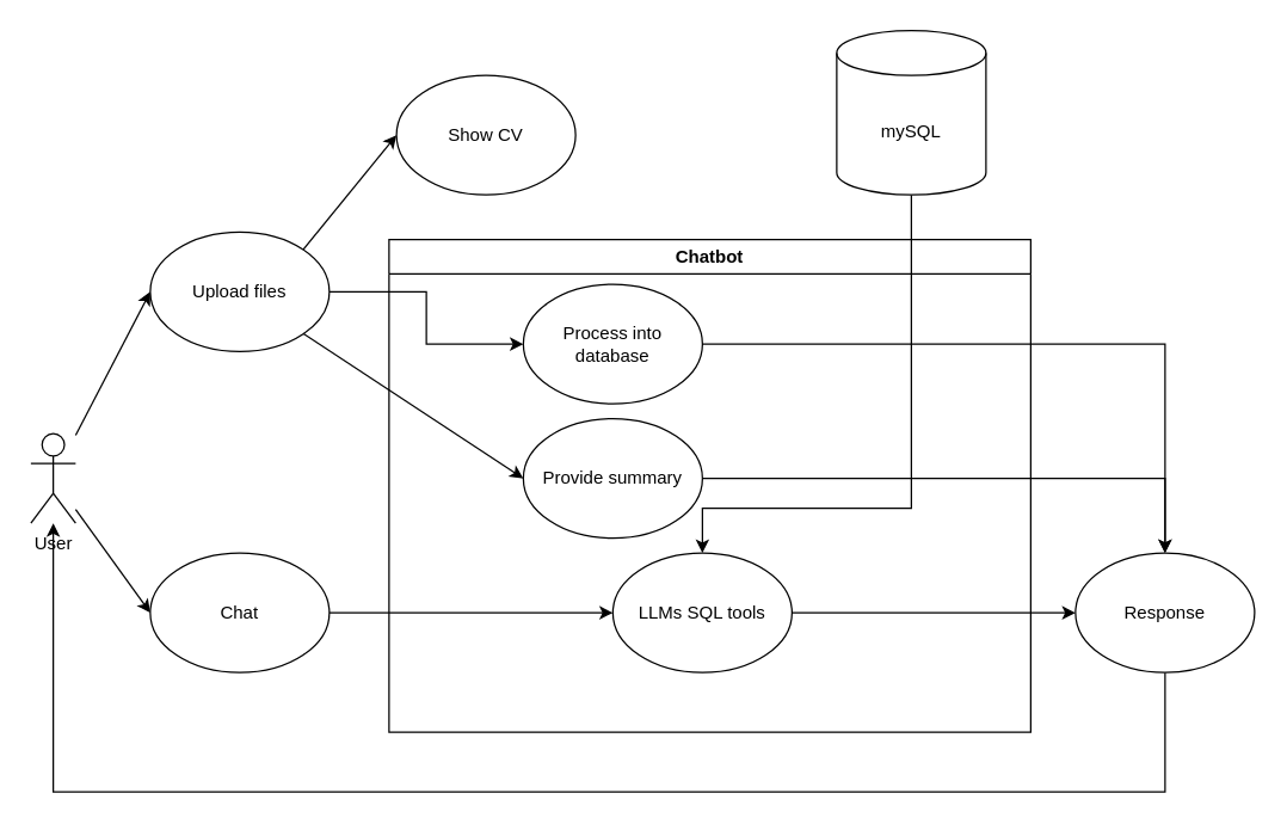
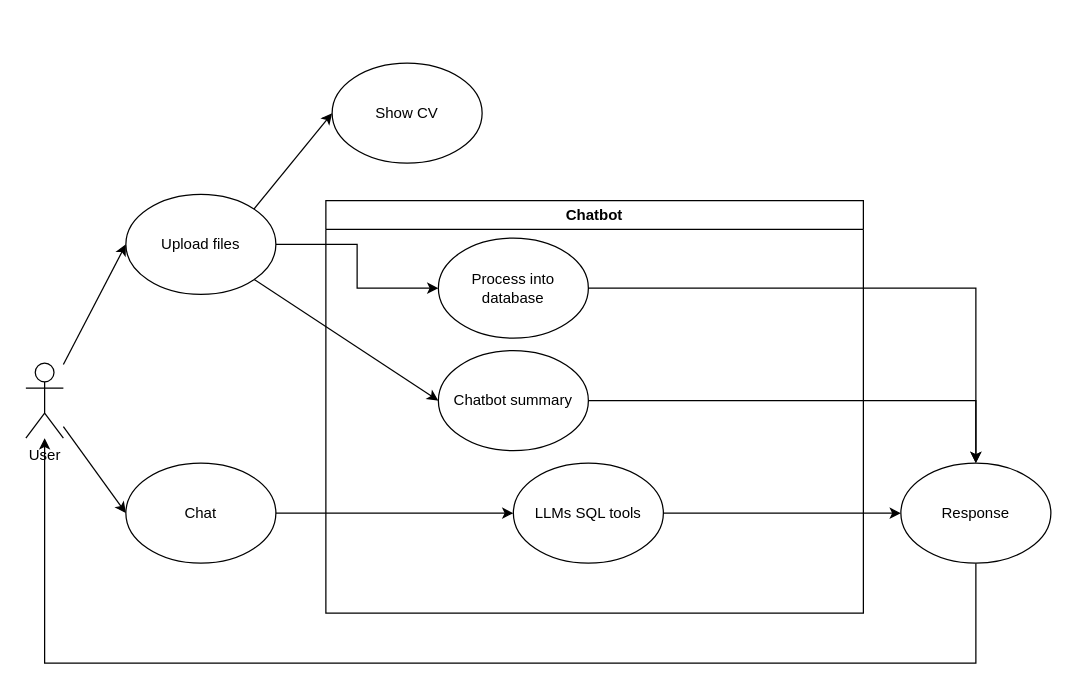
  <mxCell id="0" />
  <mxCell id="1" parent="0" />
  <mxCell id="2" style="rounded=0;orthogonalLoop=1;jettySize=auto;html=1;entryX=0;entryY=0.5;entryDx=0;entryDy=0;" edge="1" parent="1" source="4" target="8"><mxGeometry relative="1" as="geometry" /></mxCell>
  <mxCell id="3" style="rounded=0;orthogonalLoop=1;jettySize=auto;html=1;entryX=0;entryY=0.5;entryDx=0;entryDy=0;" edge="1" parent="1" source="4" target="10"><mxGeometry relative="1" as="geometry" /></mxCell>
  <mxCell id="4" value="User" style="shape=umlActor;verticalLabelPosition=bottom;verticalAlign=top;html=1;outlineConnect=0;" vertex="1" parent="1"><mxGeometry x="20" y="290" width="30" height="60" as="geometry" /></mxCell>
  <mxCell id="5" style="rounded=0;orthogonalLoop=1;jettySize=auto;html=1;exitX=1;exitY=0;exitDx=0;exitDy=0;entryX=0;entryY=0.5;entryDx=0;entryDy=0;" edge="1" parent="1" source="8" target="11"><mxGeometry relative="1" as="geometry" /></mxCell>
  <mxCell id="6" style="rounded=0;orthogonalLoop=1;jettySize=auto;html=1;entryX=0;entryY=0.5;entryDx=0;entryDy=0;" edge="1" parent="1" source="8" target="13"><mxGeometry relative="1" as="geometry" /></mxCell>
  <mxCell id="7" style="edgeStyle=orthogonalEdgeStyle;rounded=0;orthogonalLoop=1;jettySize=auto;html=1;entryX=0;entryY=0.5;entryDx=0;entryDy=0;" edge="1" parent="1" source="8" target="14"><mxGeometry relative="1" as="geometry" /></mxCell>
  <mxCell id="8" value="Upload files" style="ellipse;whiteSpace=wrap;html=1;" vertex="1" parent="1"><mxGeometry x="100" y="155" width="120" height="80" as="geometry" /></mxCell>
  <mxCell id="9" style="edgeStyle=orthogonalEdgeStyle;rounded=0;orthogonalLoop=1;jettySize=auto;html=1;" edge="1" parent="1" source="10" target="15"><mxGeometry relative="1" as="geometry"><mxPoint x="360" y="410" as="targetPoint" /></mxGeometry></mxCell>
  <mxCell id="10" value="Chat" style="ellipse;whiteSpace=wrap;html=1;" vertex="1" parent="1"><mxGeometry x="100" y="370" width="120" height="80" as="geometry" /></mxCell>
  <mxCell id="11" value="Show CV" style="ellipse;whiteSpace=wrap;html=1;" vertex="1" parent="1"><mxGeometry x="265" y="50" width="120" height="80" as="geometry" /></mxCell>
  <mxCell id="12" value="Chatbot" style="swimlane;whiteSpace=wrap;html=1;" vertex="1" parent="1"><mxGeometry x="260" y="160" width="430" height="330" as="geometry" /></mxCell>
- <mxCell id="13" value="Provide summary" style="ellipse;whiteSpace=wrap;html=1;" vertex="1" parent="12"><mxGeometry x="90" y="120" width="120" height="80" as="geometry" /></mxCell>
+ <mxCell id="13" value="Chatbot summary" style="ellipse;whiteSpace=wrap;html=1;" vertex="1" parent="12"><mxGeometry x="90" y="120" width="120" height="80" as="geometry" /></mxCell>
  <mxCell id="14" value="Process into database" style="ellipse;whiteSpace=wrap;html=1;" vertex="1" parent="12"><mxGeometry x="90" y="30" width="120" height="80" as="geometry" /></mxCell>
  <mxCell id="15" value="LLMs SQL tools" style="ellipse;whiteSpace=wrap;html=1;" vertex="1" parent="12"><mxGeometry x="150" y="210" width="120" height="80" as="geometry" /></mxCell>
- <mxCell id="16" style="edgeStyle=orthogonalEdgeStyle;rounded=0;orthogonalLoop=1;jettySize=auto;html=1;entryX=0.5;entryY=0;entryDx=0;entryDy=0;" edge="1" parent="1" source="17" target="15"><mxGeometry relative="1" as="geometry"><Array as="points"><mxPoint x="610" y="340" /><mxPoint x="470" y="340" /></Array></mxGeometry></mxCell>
- <mxCell id="17" value="mySQL" style="shape=cylinder3;whiteSpace=wrap;html=1;boundedLbl=1;backgroundOutline=1;size=15;" vertex="1" parent="1"><mxGeometry x="560" y="20" width="100" height="110" as="geometry" /></mxCell>
  <mxCell id="18" style="edgeStyle=orthogonalEdgeStyle;rounded=0;orthogonalLoop=1;jettySize=auto;html=1;" edge="1" parent="1" source="14" target="20"><mxGeometry relative="1" as="geometry" /></mxCell>
  <mxCell id="19" style="edgeStyle=orthogonalEdgeStyle;rounded=0;orthogonalLoop=1;jettySize=auto;html=1;" edge="1" parent="1" source="20" target="4"><mxGeometry relative="1" as="geometry"><Array as="points"><mxPoint x="780" y="530" /><mxPoint x="35" y="530" /></Array></mxGeometry></mxCell>
  <mxCell id="20" value="Response" style="ellipse;whiteSpace=wrap;html=1;" vertex="1" parent="1"><mxGeometry x="720" y="370" width="120" height="80" as="geometry" /></mxCell>
  <mxCell id="21" style="edgeStyle=orthogonalEdgeStyle;rounded=0;orthogonalLoop=1;jettySize=auto;html=1;" edge="1" parent="1" source="15" target="20"><mxGeometry relative="1" as="geometry"><mxPoint x="710" y="410" as="targetPoint" /></mxGeometry></mxCell>
  <mxCell id="22" style="edgeStyle=orthogonalEdgeStyle;rounded=0;orthogonalLoop=1;jettySize=auto;html=1;entryX=0.5;entryY=0;entryDx=0;entryDy=0;" edge="1" parent="1" source="13" target="20"><mxGeometry relative="1" as="geometry" /></mxCell>
